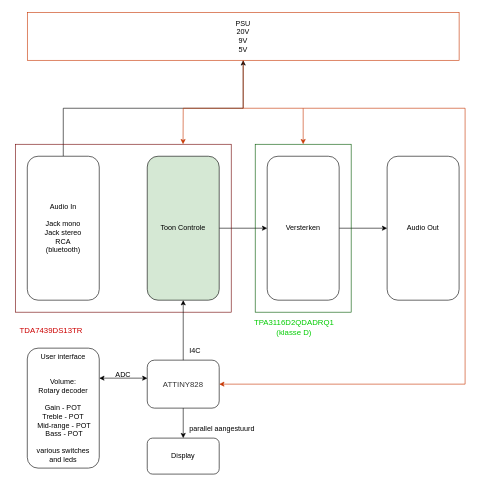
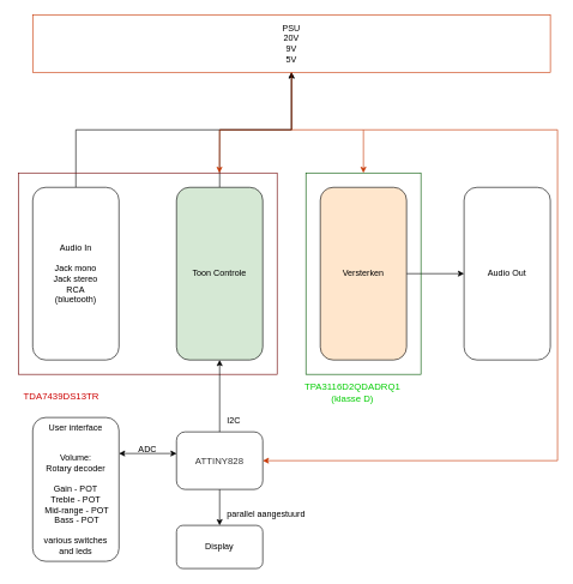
  <mxCell id="0" />
  <mxCell id="1" parent="0" />
  <mxCell id="2" value="PSU&lt;br&gt;20V&lt;br&gt;9V&lt;br&gt;5V" style="rounded=0;whiteSpace=wrap;html=1;fillColor=none;fontColor=#000000;strokeColor=#C73500;" parent="1" vertex="1"><mxGeometry x="45" y="20" width="720" height="80" as="geometry" /></mxCell>
  <mxCell id="3" value="" style="edgeStyle=orthogonalEdgeStyle;rounded=0;orthogonalLoop=1;jettySize=auto;html=1;" parent="1" source="4" target="2" edge="1"><mxGeometry relative="1" as="geometry" /></mxCell>
  <mxCell id="4" value="Audio In&lt;br&gt;&lt;br&gt;Jack mono&lt;br&gt;Jack stereo&lt;br&gt;RCA&lt;br&gt;(bluetooth)" style="rounded=1;whiteSpace=wrap;html=1;" parent="1" vertex="1"><mxGeometry x="45" y="260" width="120" height="240" as="geometry" /></mxCell>
- <mxCell id="5" value="" style="edgeStyle=orthogonalEdgeStyle;rounded=0;orthogonalLoop=1;jettySize=auto;html=1;" parent="1" source="6" target="8" edge="1"><mxGeometry relative="1" as="geometry" /></mxCell>
+ <mxCell id="5" value="" style="edgeStyle=orthogonalEdgeStyle;rounded=0;orthogonalLoop=1;jettySize=auto;html=1;" parent="1" source="6" target="2" edge="1"><mxGeometry relative="1" as="geometry" /></mxCell>
  <mxCell id="6" value="Toon Controle" style="rounded=1;whiteSpace=wrap;html=1;fillColor=#d5e8d4;" parent="1" vertex="1"><mxGeometry x="245" y="260" width="120" height="240" as="geometry" /></mxCell>
  <mxCell id="7" value="" style="edgeStyle=orthogonalEdgeStyle;rounded=0;orthogonalLoop=1;jettySize=auto;html=1;" parent="1" source="8" target="9" edge="1"><mxGeometry relative="1" as="geometry" /></mxCell>
- <mxCell id="8" value="Versterken" style="rounded=1;whiteSpace=wrap;html=1;" parent="1" vertex="1"><mxGeometry x="445" y="260" width="120" height="240" as="geometry" /></mxCell>
+ <mxCell id="8" value="Versterken" style="rounded=1;whiteSpace=wrap;html=1;fillColor=#ffe6cc;" parent="1" vertex="1"><mxGeometry x="445" y="260" width="120" height="240" as="geometry" /></mxCell>
  <mxCell id="9" value="Audio Out" style="rounded=1;whiteSpace=wrap;html=1;" parent="1" vertex="1"><mxGeometry x="645" y="260" width="120" height="240" as="geometry" /></mxCell>
  <mxCell id="10" value="" style="rounded=0;whiteSpace=wrap;html=1;fillColor=none;strokeColor=#6F0000;fontColor=#ffffff;" parent="1" vertex="1"><mxGeometry x="25" y="240" width="360" height="280" as="geometry" /></mxCell>
  <mxCell id="11" value="&lt;span style=&quot;font-family: Arial, Helvetica, sans-serif; font-size: 13px; text-align: start; background-color: rgb(255, 255, 255);&quot;&gt;&lt;font color=&quot;#cc0000&quot;&gt;TDA7439DS13TR&lt;/font&gt;&lt;/span&gt;" style="text;html=1;strokeColor=none;fillColor=none;align=center;verticalAlign=middle;whiteSpace=wrap;rounded=0;" parent="1" vertex="1"><mxGeometry x="20" y="535" width="130" height="30" as="geometry" /></mxCell>
  <mxCell id="12" value="" style="rounded=0;whiteSpace=wrap;html=1;fillColor=none;strokeColor=#005700;fontColor=#ffffff;" parent="1" vertex="1"><mxGeometry x="425" y="240" width="160" height="280" as="geometry" /></mxCell>
  <mxCell id="13" value="&lt;span style=&quot;font-family: Arial, Helvetica, sans-serif; font-size: 13px; text-align: start; background-color: rgb(255, 255, 255);&quot;&gt;&lt;font color=&quot;#00cc00&quot;&gt;TPA3116D2QDADRQ1&lt;br&gt;(klasse D)&lt;br&gt;&lt;/font&gt;&lt;/span&gt;" style="text;html=1;strokeColor=none;fillColor=none;align=center;verticalAlign=middle;whiteSpace=wrap;rounded=0;fontColor=#CC0000;" parent="1" vertex="1"><mxGeometry x="405" y="520" width="170" height="50" as="geometry" /></mxCell>
  <mxCell id="14" value="" style="edgeStyle=orthogonalEdgeStyle;rounded=0;orthogonalLoop=1;jettySize=auto;html=1;fontColor=#000000;exitX=0.5;exitY=1;exitDx=0;exitDy=0;" parent="1" source="17" target="20" edge="1"><mxGeometry relative="1" as="geometry" /></mxCell>
  <mxCell id="15" value="&lt;font color=&quot;#000000&quot;&gt;User interface&lt;br&gt;&lt;br&gt;&lt;br&gt;&lt;/font&gt;&lt;span style=&quot;color: rgb(0, 0, 0);&quot;&gt;Volume:&lt;br&gt;Rotary decoder&lt;br&gt;&lt;br&gt;&lt;/span&gt;&lt;font color=&quot;#000000&quot;&gt;Gain - POT&lt;br&gt;Treble - POT&lt;br&gt;&amp;nbsp;Mid-range&amp;nbsp;&lt;/font&gt;&lt;span style=&quot;color: rgb(0, 0, 0);&quot;&gt;- POT&lt;/span&gt;&lt;font color=&quot;#000000&quot;&gt;&lt;br&gt;&amp;nbsp;Bass&amp;nbsp;&lt;/font&gt;&lt;span style=&quot;color: rgb(0, 0, 0);&quot;&gt;- POT&lt;/span&gt;&lt;font color=&quot;#000000&quot;&gt;&lt;br&gt;&lt;br&gt;various switches &lt;br&gt;and leds&lt;br&gt;&lt;/font&gt;" style="rounded=1;whiteSpace=wrap;html=1;fontColor=#00CC00;fillColor=none;" parent="1" vertex="1"><mxGeometry x="45" y="580" width="120" height="200" as="geometry" /></mxCell>
  <mxCell id="16" value="" style="edgeStyle=orthogonalEdgeStyle;rounded=0;orthogonalLoop=1;jettySize=auto;html=1;fontColor=#000000;entryX=0.5;entryY=1;entryDx=0;entryDy=0;" parent="1" source="17" target="6" edge="1"><mxGeometry relative="1" as="geometry"><mxPoint x="305" y="530" as="targetPoint" /></mxGeometry></mxCell>
  <mxCell id="17" value="&lt;span style=&quot;color: rgb(51, 51, 51); font-family: Arial, Helvetica, sans-serif; font-size: 13px; text-align: start; background-color: rgb(255, 255, 255);&quot;&gt;ATTINY828&lt;br&gt;&lt;/span&gt;" style="rounded=1;whiteSpace=wrap;html=1;fontColor=#00CC00;fillColor=none;" parent="1" vertex="1"><mxGeometry x="245" y="600" width="120" height="80" as="geometry" /></mxCell>
  <mxCell id="18" value="ADC" style="text;html=1;strokeColor=none;fillColor=none;align=center;verticalAlign=middle;whiteSpace=wrap;rounded=0;fontColor=#000000;" parent="1" vertex="1"><mxGeometry x="175" y="610" width="60" height="30" as="geometry" /></mxCell>
- <mxCell id="19" value="I4C" style="text;html=1;strokeColor=none;fillColor=none;align=center;verticalAlign=middle;whiteSpace=wrap;rounded=0;fontColor=#000000;" parent="1" vertex="1"><mxGeometry x="295" y="570" width="60" height="30" as="geometry" /></mxCell>
+ <mxCell id="19" value="I2C" style="text;html=1;strokeColor=none;fillColor=none;align=center;verticalAlign=middle;whiteSpace=wrap;rounded=0;fontColor=#000000;" parent="1" vertex="1"><mxGeometry x="295" y="570" width="60" height="30" as="geometry" /></mxCell>
  <mxCell id="20" value="&lt;font color=&quot;#000000&quot;&gt;Display&lt;/font&gt;" style="whiteSpace=wrap;html=1;fillColor=none;fontColor=#00CC00;rounded=1;" parent="1" vertex="1"><mxGeometry x="245" y="730" width="120" height="60" as="geometry" /></mxCell>
  <mxCell id="21" value="" style="endArrow=classic;html=1;rounded=0;fontColor=#000000;exitX=0.5;exitY=1;exitDx=0;exitDy=0;entryX=0.5;entryY=0;entryDx=0;entryDy=0;fillColor=#fa6800;strokeColor=#C73500;" parent="1" source="2" target="12" edge="1"><mxGeometry width="50" height="50" relative="1" as="geometry"><mxPoint x="425" y="280" as="sourcePoint" /><mxPoint x="475" y="230" as="targetPoint" /><Array as="points"><mxPoint x="405" y="180" /><mxPoint x="505" y="180" /></Array></mxGeometry></mxCell>
  <mxCell id="22" value="" style="endArrow=classic;html=1;rounded=0;fontColor=#000000;entryX=0.777;entryY=0;entryDx=0;entryDy=0;entryPerimeter=0;fillColor=#fa6800;strokeColor=#C73500;" parent="1" target="10" edge="1"><mxGeometry width="50" height="50" relative="1" as="geometry"><mxPoint x="405" y="180" as="sourcePoint" /><mxPoint x="475" y="230" as="targetPoint" /><Array as="points"><mxPoint x="305" y="180" /></Array></mxGeometry></mxCell>
  <mxCell id="23" value="" style="endArrow=classic;html=1;rounded=0;fontColor=#000000;entryX=1;entryY=0.5;entryDx=0;entryDy=0;fillColor=#fa6800;strokeColor=#C73500;" parent="1" target="17" edge="1"><mxGeometry width="50" height="50" relative="1" as="geometry"><mxPoint x="505" y="180" as="sourcePoint" /><mxPoint x="365" y="140" as="targetPoint" /><Array as="points"><mxPoint x="775" y="180" /><mxPoint x="775" y="640" /></Array></mxGeometry></mxCell>
  <mxCell id="24" value="parallel aangestuurd" style="text;html=1;strokeColor=none;fillColor=none;align=center;verticalAlign=middle;whiteSpace=wrap;rounded=0;fontColor=#000000;" parent="1" vertex="1"><mxGeometry x="295" y="700" width="150" height="30" as="geometry" /></mxCell>
  <mxCell id="25" value="" style="endArrow=classic;startArrow=classic;html=1;rounded=0;exitX=1;exitY=0.25;exitDx=0;exitDy=0;entryX=0.002;entryY=0.377;entryDx=0;entryDy=0;entryPerimeter=0;" parent="1" source="15" target="17" edge="1"><mxGeometry width="50" height="50" relative="1" as="geometry"><mxPoint x="185" y="670" as="sourcePoint" /><mxPoint x="235" y="620" as="targetPoint" /><Array as="points"><mxPoint x="235" y="630" /></Array></mxGeometry></mxCell>
